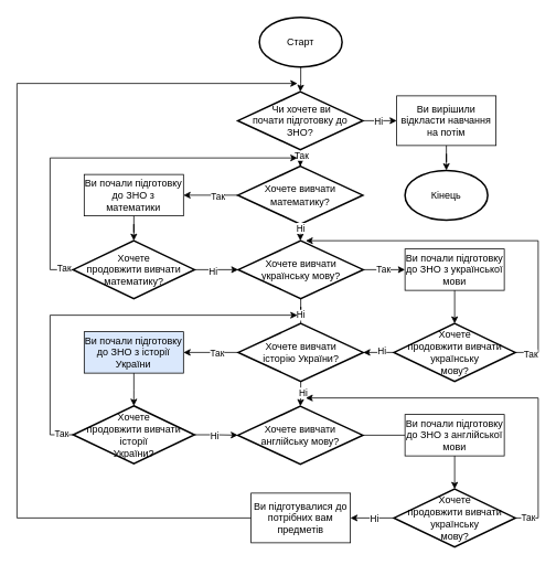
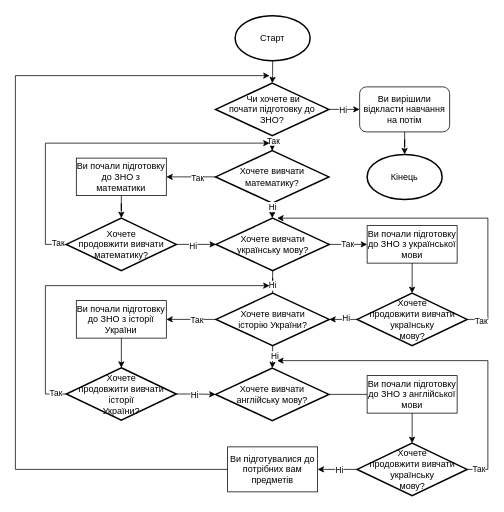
  <mxCell id="0" />
  <mxCell id="1" parent="0" />
  <mxCell id="2" value="Старт" style="strokeWidth=2;html=1;shape=mxgraph.flowchart.start_1;whiteSpace=wrap;" vertex="1" parent="1"><mxGeometry x="313" y="20" width="100" height="60" as="geometry" /></mxCell>
  <mxCell id="3" style="edgeStyle=orthogonalEdgeStyle;rounded=0;orthogonalLoop=1;jettySize=auto;html=1;" edge="1" parent="1" source="7" target="11"><mxGeometry relative="1" as="geometry" /></mxCell>
  <mxCell id="4" value="Так" style="edgeLabel;html=1;align=center;verticalAlign=middle;resizable=0;points=[];" vertex="1" connectable="0" parent="3"><mxGeometry x="0.533" y="1" relative="1" as="geometry"><mxPoint as="offset" /></mxGeometry></mxCell>
  <mxCell id="5" style="edgeStyle=orthogonalEdgeStyle;rounded=0;orthogonalLoop=1;jettySize=auto;html=1;entryX=0;entryY=0.5;entryDx=0;entryDy=0;" edge="1" parent="1" source="7" target="43"><mxGeometry relative="1" as="geometry" /></mxCell>
  <mxCell id="6" value="Ні" style="edgeLabel;html=1;align=center;verticalAlign=middle;resizable=0;points=[];" vertex="1" connectable="0" parent="5"><mxGeometry x="-0.122" relative="1" as="geometry"><mxPoint as="offset" /></mxGeometry></mxCell>
  <mxCell id="7" value="&amp;nbsp;Чи хочете ви &lt;br&gt;почати підготовку до ЗНО?" style="strokeWidth=2;html=1;shape=mxgraph.flowchart.decision;whiteSpace=wrap;" vertex="1" parent="1"><mxGeometry x="287" y="110" width="151" height="70" as="geometry" /></mxCell>
  <mxCell id="8" style="edgeStyle=orthogonalEdgeStyle;rounded=0;orthogonalLoop=1;jettySize=auto;html=1;entryX=0.5;entryY=0;entryDx=0;entryDy=0;entryPerimeter=0;" edge="1" parent="1" source="2" target="7"><mxGeometry relative="1" as="geometry" /></mxCell>
  <mxCell id="9" style="edgeStyle=orthogonalEdgeStyle;rounded=0;orthogonalLoop=1;jettySize=auto;html=1;entryX=1;entryY=0.5;entryDx=0;entryDy=0;" edge="1" parent="1" source="11" target="22"><mxGeometry relative="1" as="geometry" /></mxCell>
  <mxCell id="10" value="Так" style="edgeLabel;html=1;align=center;verticalAlign=middle;resizable=0;points=[];" vertex="1" connectable="0" parent="9"><mxGeometry x="-0.238" y="1" relative="1" as="geometry"><mxPoint as="offset" /></mxGeometry></mxCell>
  <mxCell id="11" value="Хочете вивчати математику?" style="strokeWidth=2;html=1;shape=mxgraph.flowchart.decision;whiteSpace=wrap;" vertex="1" parent="1"><mxGeometry x="287" y="200" width="151" height="70" as="geometry" /></mxCell>
  <mxCell id="12" style="edgeStyle=orthogonalEdgeStyle;rounded=0;orthogonalLoop=1;jettySize=auto;html=1;entryX=0;entryY=0.5;entryDx=0;entryDy=0;" edge="1" parent="1" source="14" target="29"><mxGeometry relative="1" as="geometry" /></mxCell>
  <mxCell id="13" value="Так" style="edgeLabel;html=1;align=center;verticalAlign=middle;resizable=0;points=[];" vertex="1" connectable="0" parent="12"><mxGeometry x="-0.043" y="1" relative="1" as="geometry"><mxPoint as="offset" /></mxGeometry></mxCell>
  <mxCell id="14" value="Хочете вивчати &lt;br&gt;українську мову?" style="strokeWidth=2;html=1;shape=mxgraph.flowchart.decision;whiteSpace=wrap;" vertex="1" parent="1"><mxGeometry x="287.5" y="290" width="151" height="70" as="geometry" /></mxCell>
  <mxCell id="15" style="edgeStyle=orthogonalEdgeStyle;rounded=0;orthogonalLoop=1;jettySize=auto;html=1;entryX=1;entryY=0.5;entryDx=0;entryDy=0;" edge="1" parent="1" source="17" target="36"><mxGeometry relative="1" as="geometry" /></mxCell>
  <mxCell id="16" value="Так" style="edgeLabel;html=1;align=center;verticalAlign=middle;resizable=0;points=[];" vertex="1" connectable="0" parent="15"><mxGeometry x="-0.2" relative="1" as="geometry"><mxPoint as="offset" /></mxGeometry></mxCell>
  <mxCell id="17" value="Хочете вивчати &lt;br&gt;історію України?" style="strokeWidth=2;html=1;shape=mxgraph.flowchart.decision;whiteSpace=wrap;" vertex="1" parent="1"><mxGeometry x="287.5" y="390" width="151" height="70" as="geometry" /></mxCell>
  <mxCell id="18" style="edgeStyle=orthogonalEdgeStyle;rounded=0;orthogonalLoop=1;jettySize=auto;html=1;entryX=0.5;entryY=0;entryDx=0;entryDy=0;entryPerimeter=0;" edge="1" parent="1" source="11" target="14"><mxGeometry relative="1" as="geometry" /></mxCell>
  <mxCell id="19" value="Ні" style="edgeLabel;html=1;align=center;verticalAlign=middle;resizable=0;points=[];" vertex="1" connectable="0" parent="18"><mxGeometry x="-0.577" relative="1" as="geometry"><mxPoint as="offset" /></mxGeometry></mxCell>
  <mxCell id="20" style="edgeStyle=orthogonalEdgeStyle;rounded=0;orthogonalLoop=1;jettySize=auto;html=1;entryX=0.5;entryY=0;entryDx=0;entryDy=0;entryPerimeter=0;endArrow=none;" edge="1" parent="1" source="14" target="17"><mxGeometry relative="1" as="geometry" /></mxCell>
  <mxCell id="21" value="Ні" style="edgeLabel;html=1;align=center;verticalAlign=middle;resizable=0;points=[];" vertex="1" connectable="0" parent="20"><mxGeometry x="-0.171" y="1" relative="1" as="geometry"><mxPoint as="offset" /></mxGeometry></mxCell>
  <mxCell id="22" value="Ви почали підготовку до ЗНО з математики" style="rounded=0;whiteSpace=wrap;html=1;" vertex="1" parent="1"><mxGeometry x="101.25" y="210" width="120" height="50" as="geometry" /></mxCell>
  <mxCell id="23" style="edgeStyle=orthogonalEdgeStyle;rounded=0;orthogonalLoop=1;jettySize=auto;html=1;" edge="1" parent="1" source="25"><mxGeometry relative="1" as="geometry"><mxPoint x="359" y="190" as="targetPoint" /><Array as="points"><mxPoint x="60" y="325" /><mxPoint x="60" y="190" /></Array></mxGeometry></mxCell>
  <mxCell id="24" value="Так" style="edgeLabel;html=1;align=center;verticalAlign=middle;resizable=0;points=[];" vertex="1" connectable="0" parent="23"><mxGeometry x="-0.952" y="-3" relative="1" as="geometry"><mxPoint as="offset" /></mxGeometry></mxCell>
  <mxCell id="25" value="Хочете &lt;br&gt;продовжити вивчати математику?" style="strokeWidth=2;html=1;shape=mxgraph.flowchart.decision;whiteSpace=wrap;" vertex="1" parent="1"><mxGeometry x="87.94" y="290" width="146.63" height="70" as="geometry" /></mxCell>
  <mxCell id="26" style="edgeStyle=orthogonalEdgeStyle;rounded=0;orthogonalLoop=1;jettySize=auto;html=1;entryX=0.5;entryY=0;entryDx=0;entryDy=0;entryPerimeter=0;" edge="1" parent="1" source="22" target="25"><mxGeometry relative="1" as="geometry" /></mxCell>
  <mxCell id="27" style="edgeStyle=orthogonalEdgeStyle;rounded=0;orthogonalLoop=1;jettySize=auto;html=1;entryX=0;entryY=0.5;entryDx=0;entryDy=0;entryPerimeter=0;" edge="1" parent="1" source="25" target="14"><mxGeometry relative="1" as="geometry" /></mxCell>
  <mxCell id="28" value="Ні" style="edgeLabel;html=1;align=center;verticalAlign=middle;resizable=0;points=[];" vertex="1" connectable="0" parent="27"><mxGeometry x="-0.159" y="-1" relative="1" as="geometry"><mxPoint as="offset" /></mxGeometry></mxCell>
  <mxCell id="29" value="Ви почали підготовку до ЗНО з української мови" style="rounded=0;whiteSpace=wrap;html=1;" vertex="1" parent="1"><mxGeometry x="489" y="300" width="120" height="50" as="geometry" /></mxCell>
  <mxCell id="30" style="edgeStyle=orthogonalEdgeStyle;rounded=0;orthogonalLoop=1;jettySize=auto;html=1;entryX=0.54;entryY=0;entryDx=0;entryDy=0;entryPerimeter=0;" edge="1" parent="1" source="32" target="14"><mxGeometry relative="1" as="geometry"><mxPoint x="649" y="290" as="targetPoint" /><Array as="points"><mxPoint x="650" y="425" /><mxPoint x="650" y="290" /></Array></mxGeometry></mxCell>
  <mxCell id="31" value="Так" style="edgeLabel;html=1;align=center;verticalAlign=middle;resizable=0;points=[];" vertex="1" connectable="0" parent="30"><mxGeometry x="-0.919" y="-2" relative="1" as="geometry"><mxPoint as="offset" /></mxGeometry></mxCell>
  <mxCell id="32" value="Хочете &lt;br&gt;продовжити вивчати українську &lt;br&gt;мову?" style="strokeWidth=2;html=1;shape=mxgraph.flowchart.decision;whiteSpace=wrap;" vertex="1" parent="1"><mxGeometry x="475.68" y="390" width="146.63" height="70" as="geometry" /></mxCell>
  <mxCell id="33" style="edgeStyle=orthogonalEdgeStyle;rounded=0;orthogonalLoop=1;jettySize=auto;html=1;entryX=0.5;entryY=0;entryDx=0;entryDy=0;entryPerimeter=0;" edge="1" parent="1" source="29" target="32"><mxGeometry relative="1" as="geometry" /></mxCell>
  <mxCell id="34" style="edgeStyle=orthogonalEdgeStyle;rounded=0;orthogonalLoop=1;jettySize=auto;html=1;entryX=1;entryY=0.5;entryDx=0;entryDy=0;entryPerimeter=0;" edge="1" parent="1" source="32" target="17"><mxGeometry relative="1" as="geometry" /></mxCell>
  <mxCell id="35" value="Ні" style="edgeLabel;html=1;align=center;verticalAlign=middle;resizable=0;points=[];" vertex="1" connectable="0" parent="34"><mxGeometry x="-0.276" y="-2" relative="1" as="geometry"><mxPoint as="offset" /></mxGeometry></mxCell>
- <mxCell id="36" value="Ви почали підготовку до ЗНО з історії України" style="rounded=0;whiteSpace=wrap;html=1;fillColor=#dae8fc;" vertex="1" parent="1"><mxGeometry x="101.26" y="400" width="120" height="50" as="geometry" /></mxCell>
+ <mxCell id="36" value="Ви почали підготовку до ЗНО з історії України" style="rounded=0;whiteSpace=wrap;html=1;" vertex="1" parent="1"><mxGeometry x="101.26" y="400" width="120" height="50" as="geometry" /></mxCell>
  <mxCell id="37" style="edgeStyle=orthogonalEdgeStyle;rounded=0;orthogonalLoop=1;jettySize=auto;html=1;" edge="1" parent="1" source="39"><mxGeometry relative="1" as="geometry"><mxPoint x="359" y="380" as="targetPoint" /><Array as="points"><mxPoint x="60" y="525" /><mxPoint x="60" y="380" /></Array></mxGeometry></mxCell>
  <mxCell id="38" value="Так" style="edgeLabel;html=1;align=center;verticalAlign=middle;resizable=0;points=[];" vertex="1" connectable="0" parent="37"><mxGeometry x="-0.939" y="-1" relative="1" as="geometry"><mxPoint as="offset" /></mxGeometry></mxCell>
  <mxCell id="39" value="Хочете &lt;br&gt;продовжити вивчати історії &lt;br&gt;України?" style="strokeWidth=2;html=1;shape=mxgraph.flowchart.decision;whiteSpace=wrap;" vertex="1" parent="1"><mxGeometry x="87.93" y="489.5" width="146.63" height="70" as="geometry" /></mxCell>
  <mxCell id="40" style="edgeStyle=orthogonalEdgeStyle;rounded=0;orthogonalLoop=1;jettySize=auto;html=1;entryX=0.5;entryY=0;entryDx=0;entryDy=0;entryPerimeter=0;" edge="1" parent="1" source="36" target="39"><mxGeometry relative="1" as="geometry" /></mxCell>
  <mxCell id="41" style="edgeStyle=orthogonalEdgeStyle;rounded=0;orthogonalLoop=1;jettySize=auto;html=1;" edge="1" parent="1" source="42"><mxGeometry relative="1" as="geometry"><mxPoint x="359" y="100" as="targetPoint" /><Array as="points"><mxPoint x="20" y="625" /><mxPoint x="20" y="100" /></Array></mxGeometry></mxCell>
  <mxCell id="42" value="Ви підготувалися до потрібних вам предметів" style="rounded=0;whiteSpace=wrap;html=1;" vertex="1" parent="1"><mxGeometry x="303" y="595" width="120" height="60" as="geometry" /></mxCell>
- <mxCell id="43" value="Ви вирішили відкласти навчання на потім" style="rounded=0;whiteSpace=wrap;html=1;" vertex="1" parent="1"><mxGeometry x="479" y="115" width="120" height="60" as="geometry" /></mxCell>
+ <mxCell id="43" value="Ви вирішили відкласти навчання на потім" style="whiteSpace=wrap;html=1;rounded=1;" vertex="1" parent="1"><mxGeometry x="479" y="115" width="120" height="60" as="geometry" /></mxCell>
  <mxCell id="44" style="edgeStyle=orthogonalEdgeStyle;rounded=0;orthogonalLoop=1;jettySize=auto;html=1;entryX=0;entryY=0.5;entryDx=0;entryDy=0;endArrow=none;" edge="1" parent="1" source="45" target="50"><mxGeometry relative="1" as="geometry" /></mxCell>
  <mxCell id="45" value="Хочете вивчати &lt;br&gt;англійську мову?" style="strokeWidth=2;html=1;shape=mxgraph.flowchart.decision;whiteSpace=wrap;" vertex="1" parent="1"><mxGeometry x="287" y="490" width="151" height="70" as="geometry" /></mxCell>
  <mxCell id="46" style="edgeStyle=orthogonalEdgeStyle;rounded=0;orthogonalLoop=1;jettySize=auto;html=1;entryX=0;entryY=0.5;entryDx=0;entryDy=0;entryPerimeter=0;" edge="1" parent="1" source="39" target="45"><mxGeometry relative="1" as="geometry" /></mxCell>
  <mxCell id="47" value="Ні" style="edgeLabel;html=1;align=center;verticalAlign=middle;resizable=0;points=[];" vertex="1" connectable="0" parent="46"><mxGeometry x="-0.096" y="-1" relative="1" as="geometry"><mxPoint as="offset" /></mxGeometry></mxCell>
  <mxCell id="48" style="edgeStyle=orthogonalEdgeStyle;rounded=0;orthogonalLoop=1;jettySize=auto;html=1;entryX=0.5;entryY=0;entryDx=0;entryDy=0;entryPerimeter=0;" edge="1" parent="1" source="17" target="45"><mxGeometry relative="1" as="geometry" /></mxCell>
  <mxCell id="49" value="Ні" style="edgeLabel;html=1;align=center;verticalAlign=middle;resizable=0;points=[];" vertex="1" connectable="0" parent="48"><mxGeometry x="-0.169" y="2" relative="1" as="geometry"><mxPoint as="offset" /></mxGeometry></mxCell>
  <mxCell id="50" value="Ви почали підготовку до ЗНО з англійської мови" style="rounded=0;whiteSpace=wrap;html=1;" vertex="1" parent="1"><mxGeometry x="489" y="500" width="120" height="50" as="geometry" /></mxCell>
  <mxCell id="51" style="edgeStyle=orthogonalEdgeStyle;rounded=0;orthogonalLoop=1;jettySize=auto;html=1;" edge="1" parent="1" source="55"><mxGeometry relative="1" as="geometry"><mxPoint x="369" y="480" as="targetPoint" /><Array as="points"><mxPoint x="650" y="625" /><mxPoint x="650" y="480" /></Array></mxGeometry></mxCell>
  <mxCell id="52" value="Так" style="edgeLabel;html=1;align=center;verticalAlign=middle;resizable=0;points=[];" vertex="1" connectable="0" parent="51"><mxGeometry x="-0.936" y="1" relative="1" as="geometry"><mxPoint as="offset" /></mxGeometry></mxCell>
  <mxCell id="53" style="edgeStyle=orthogonalEdgeStyle;rounded=0;orthogonalLoop=1;jettySize=auto;html=1;entryX=1;entryY=0.5;entryDx=0;entryDy=0;" edge="1" parent="1" source="55" target="42"><mxGeometry relative="1" as="geometry" /></mxCell>
  <mxCell id="54" value="Ні" style="edgeLabel;html=1;align=center;verticalAlign=middle;resizable=0;points=[];" vertex="1" connectable="0" parent="53"><mxGeometry x="-0.095" relative="1" as="geometry"><mxPoint as="offset" /></mxGeometry></mxCell>
  <mxCell id="55" value="Хочете &lt;br&gt;продовжити вивчати українську &lt;br&gt;мову?" style="strokeWidth=2;html=1;shape=mxgraph.flowchart.decision;whiteSpace=wrap;" vertex="1" parent="1"><mxGeometry x="475.68" y="590" width="146.63" height="70" as="geometry" /></mxCell>
  <mxCell id="56" style="edgeStyle=orthogonalEdgeStyle;rounded=0;orthogonalLoop=1;jettySize=auto;html=1;entryX=0.5;entryY=0;entryDx=0;entryDy=0;entryPerimeter=0;" edge="1" parent="1" source="50" target="55"><mxGeometry relative="1" as="geometry" /></mxCell>
  <mxCell id="57" value="Кінець" style="strokeWidth=2;html=1;shape=mxgraph.flowchart.start_1;whiteSpace=wrap;" vertex="1" parent="1"><mxGeometry x="489" y="205" width="100" height="60" as="geometry" /></mxCell>
  <mxCell id="58" style="edgeStyle=orthogonalEdgeStyle;rounded=0;orthogonalLoop=1;jettySize=auto;html=1;entryX=0.5;entryY=0;entryDx=0;entryDy=0;entryPerimeter=0;" edge="1" parent="1" source="43" target="57"><mxGeometry relative="1" as="geometry" /></mxCell>
